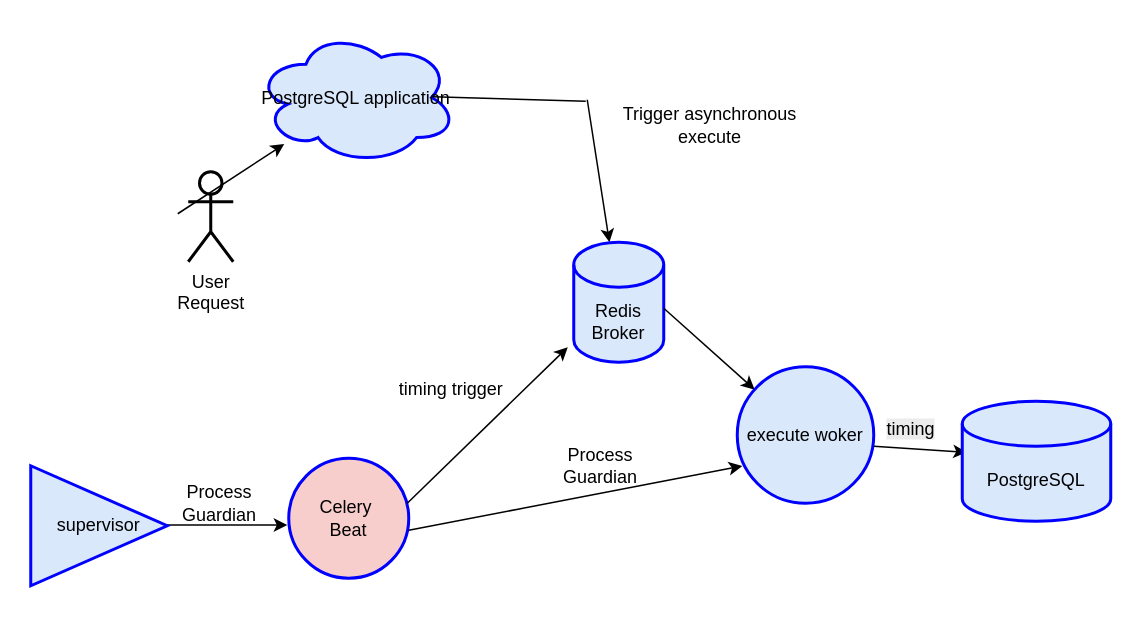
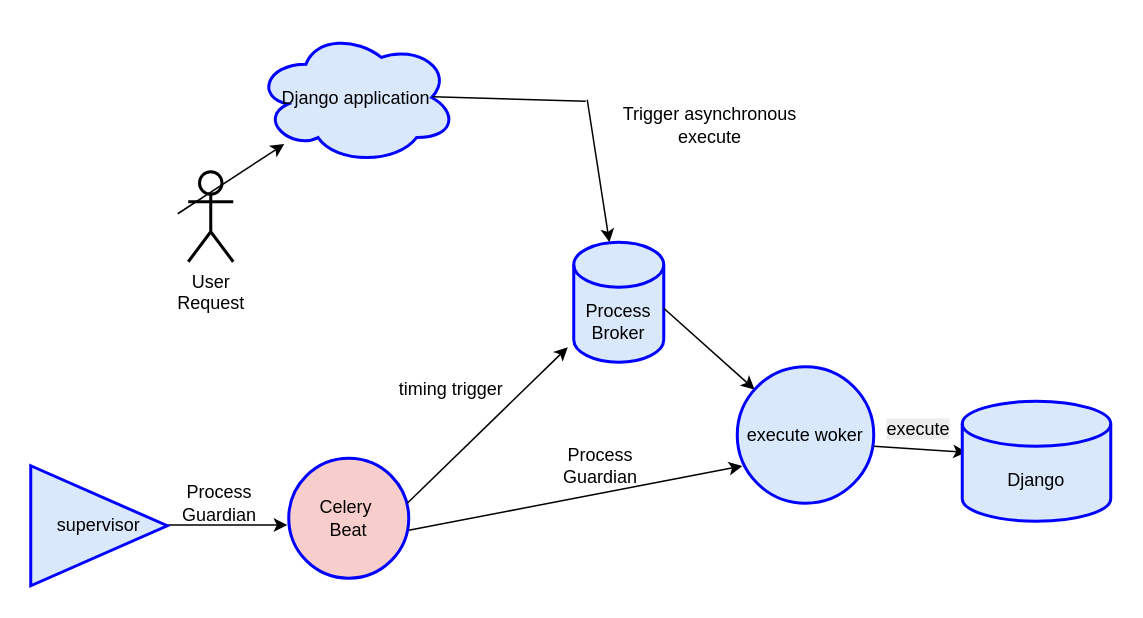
  <mxCell id="0" />
  <mxCell id="1" parent="0" />
  <mxCell id="2" value="User&lt;div&gt;Request&lt;/div&gt;" style="shape=umlActor;verticalLabelPosition=bottom;verticalAlign=top;html=1;outlineConnect=0;fillColor=none;strokeColor=default;strokeWidth=2;" vertex="1" parent="1"><mxGeometry x="125" y="114" width="30" height="60" as="geometry" /></mxCell>
  <mxCell id="3" value="" style="endArrow=classic;html=1;rounded=0;" edge="1" parent="1" target="4"><mxGeometry width="50" height="50" relative="1" as="geometry"><mxPoint x="118" y="142" as="sourcePoint" /><mxPoint x="168" y="92" as="targetPoint" /></mxGeometry></mxCell>
- <mxCell id="4" value="PostgreSQL application" style="ellipse;shape=cloud;whiteSpace=wrap;html=1;fillColor=#dae8fc;strokeColor=#0000FF;strokeWidth=2;" vertex="1" parent="1"><mxGeometry x="170" y="20" width="134" height="89" as="geometry" /></mxCell>
+ <mxCell id="4" value="Django application" style="ellipse;shape=cloud;whiteSpace=wrap;html=1;fillColor=#dae8fc;strokeColor=#0000FF;strokeWidth=2;" vertex="1" parent="1"><mxGeometry x="170" y="20" width="134" height="89" as="geometry" /></mxCell>
  <mxCell id="5" value="" style="endArrow=none;html=1;rounded=0;" edge="1" parent="1"><mxGeometry width="50" height="50" relative="1" as="geometry"><mxPoint x="288" y="64" as="sourcePoint" /><mxPoint x="390" y="67" as="targetPoint" /></mxGeometry></mxCell>
  <mxCell id="6" value="" style="endArrow=classic;html=1;rounded=0;" edge="1" parent="1" target="7"><mxGeometry width="50" height="50" relative="1" as="geometry"><mxPoint x="391" y="66" as="sourcePoint" /><mxPoint x="396" y="119" as="targetPoint" /></mxGeometry></mxCell>
- <mxCell id="7" value="Redis&lt;div&gt;Broker&lt;/div&gt;" style="shape=cylinder3;whiteSpace=wrap;html=1;boundedLbl=1;backgroundOutline=1;size=15;fillColor=#dae8fc;strokeColor=#0000FF;strokeWidth=2;" vertex="1" parent="1"><mxGeometry x="382" y="161" width="60" height="80" as="geometry" /></mxCell>
+ <mxCell id="7" value="Process&lt;div&gt;Broker&lt;/div&gt;" style="shape=cylinder3;whiteSpace=wrap;html=1;boundedLbl=1;backgroundOutline=1;size=15;fillColor=#dae8fc;strokeColor=#0000FF;strokeWidth=2;" vertex="1" parent="1"><mxGeometry x="382" y="161" width="60" height="80" as="geometry" /></mxCell>
  <mxCell id="8" value="" style="endArrow=classic;html=1;rounded=0;" edge="1" parent="1" target="9"><mxGeometry width="50" height="50" relative="1" as="geometry"><mxPoint x="442" y="205" as="sourcePoint" /><mxPoint x="536" y="231" as="targetPoint" /></mxGeometry></mxCell>
  <mxCell id="9" value="execute woker" style="ellipse;whiteSpace=wrap;html=1;aspect=fixed;fillColor=#dae8fc;strokeColor=#0000FF;strokeWidth=2;" vertex="1" parent="1"><mxGeometry x="491" y="244" width="91" height="91" as="geometry" /></mxCell>
  <mxCell id="10" value="" style="endArrow=classic;html=1;rounded=0;" edge="1" parent="1"><mxGeometry width="50" height="50" relative="1" as="geometry"><mxPoint x="582" y="297" as="sourcePoint" /><mxPoint x="644" y="301" as="targetPoint" /></mxGeometry></mxCell>
- <mxCell id="11" value="PostgreSQL" style="shape=cylinder3;whiteSpace=wrap;html=1;boundedLbl=1;backgroundOutline=1;size=15;fillColor=#dae8fc;strokeColor=#0000FF;strokeWidth=2;" vertex="1" parent="1"><mxGeometry x="641" y="267" width="99" height="80" as="geometry" /></mxCell>
+ <mxCell id="11" value="Django" style="shape=cylinder3;whiteSpace=wrap;html=1;boundedLbl=1;backgroundOutline=1;size=15;fillColor=#dae8fc;strokeColor=#0000FF;strokeWidth=2;" vertex="1" parent="1"><mxGeometry x="641" y="267" width="99" height="80" as="geometry" /></mxCell>
  <mxCell id="12" value="" style="endArrow=classic;html=1;rounded=0;" edge="1" parent="1"><mxGeometry width="50" height="50" relative="1" as="geometry"><mxPoint x="108" y="349.5" as="sourcePoint" /><mxPoint x="191" y="349.5" as="targetPoint" /></mxGeometry></mxCell>
  <mxCell id="13" value="Process Guardian" style="text;html=1;align=center;verticalAlign=middle;whiteSpace=wrap;rounded=0;" vertex="1" parent="1"><mxGeometry x="116" y="320" width="60" height="30" as="geometry" /></mxCell>
  <mxCell id="14" value="Trigger asynchronous execute" style="text;html=1;align=center;verticalAlign=middle;whiteSpace=wrap;rounded=0;" vertex="1" parent="1"><mxGeometry x="396" y="63" width="154" height="40.5" as="geometry" /></mxCell>
  <mxCell id="15" value="Celery&amp;nbsp;&lt;div&gt;Beat&lt;/div&gt;" style="ellipse;whiteSpace=wrap;html=1;aspect=fixed;fillColor=#f8cecc;strokeColor=#0000FF;strokeWidth=2;" vertex="1" parent="1"><mxGeometry x="192" y="305" width="80" height="80" as="geometry" /></mxCell>
  <mxCell id="16" value="" style="endArrow=classic;html=1;rounded=0;entryX=0;entryY=1;entryDx=0;entryDy=-15;entryPerimeter=0;" edge="1" parent="1"><mxGeometry width="50" height="50" relative="1" as="geometry"><mxPoint x="271" y="335" as="sourcePoint" /><mxPoint x="378" y="231" as="targetPoint" /></mxGeometry></mxCell>
  <mxCell id="17" value="timing trigger" style="text;html=1;align=center;verticalAlign=middle;whiteSpace=wrap;rounded=0;" vertex="1" parent="1"><mxGeometry x="252" y="244" width="97" height="30" as="geometry" /></mxCell>
- <mxCell id="18" value="&lt;span style=&quot;color: rgb(0, 0, 0); font-family: Helvetica; font-size: 12px; font-style: normal; font-variant-ligatures: normal; font-variant-caps: normal; font-weight: 400; letter-spacing: normal; orphans: 2; text-align: center; text-indent: 0px; text-transform: none; widows: 2; word-spacing: 0px; -webkit-text-stroke-width: 0px; white-space: normal; background-color: rgb(236, 236, 236); text-decoration-thickness: initial; text-decoration-style: initial; text-decoration-color: initial; display: inline !important; float: none;&quot;&gt;timing&lt;/span&gt;" style="text;whiteSpace=wrap;html=1;" vertex="1" parent="1"><mxGeometry x="589" y="271.5" width="70" height="36" as="geometry" /></mxCell>
+ <mxCell id="18" value="&lt;span style=&quot;color: rgb(0, 0, 0); font-family: Helvetica; font-size: 12px; font-style: normal; font-variant-ligatures: normal; font-variant-caps: normal; font-weight: 400; letter-spacing: normal; orphans: 2; text-align: center; text-indent: 0px; text-transform: none; widows: 2; word-spacing: 0px; -webkit-text-stroke-width: 0px; white-space: normal; background-color: rgb(236, 236, 236); text-decoration-thickness: initial; text-decoration-style: initial; text-decoration-color: initial; display: inline !important; float: none;&quot;&gt;execute&lt;/span&gt;" style="text;whiteSpace=wrap;html=1;" vertex="1" parent="1"><mxGeometry x="589" y="271.5" width="70" height="36" as="geometry" /></mxCell>
  <mxCell id="19" value="" style="endArrow=classic;html=1;rounded=0;entryX=0.037;entryY=0.727;entryDx=0;entryDy=0;entryPerimeter=0;" edge="1" parent="1" target="9"><mxGeometry width="50" height="50" relative="1" as="geometry"><mxPoint x="272" y="353" as="sourcePoint" /><mxPoint x="322" y="303" as="targetPoint" /></mxGeometry></mxCell>
  <mxCell id="20" value="Process Guardian" style="text;html=1;align=center;verticalAlign=middle;whiteSpace=wrap;rounded=0;" vertex="1" parent="1"><mxGeometry x="370" y="295" width="60" height="30" as="geometry" /></mxCell>
  <mxCell id="21" value="supervisor" style="triangle;whiteSpace=wrap;html=1;fillColor=#dae8fc;strokeColor=#0000FF;strokeWidth=2;" vertex="1" parent="1"><mxGeometry x="20" y="310" width="91" height="80" as="geometry" /></mxCell>
